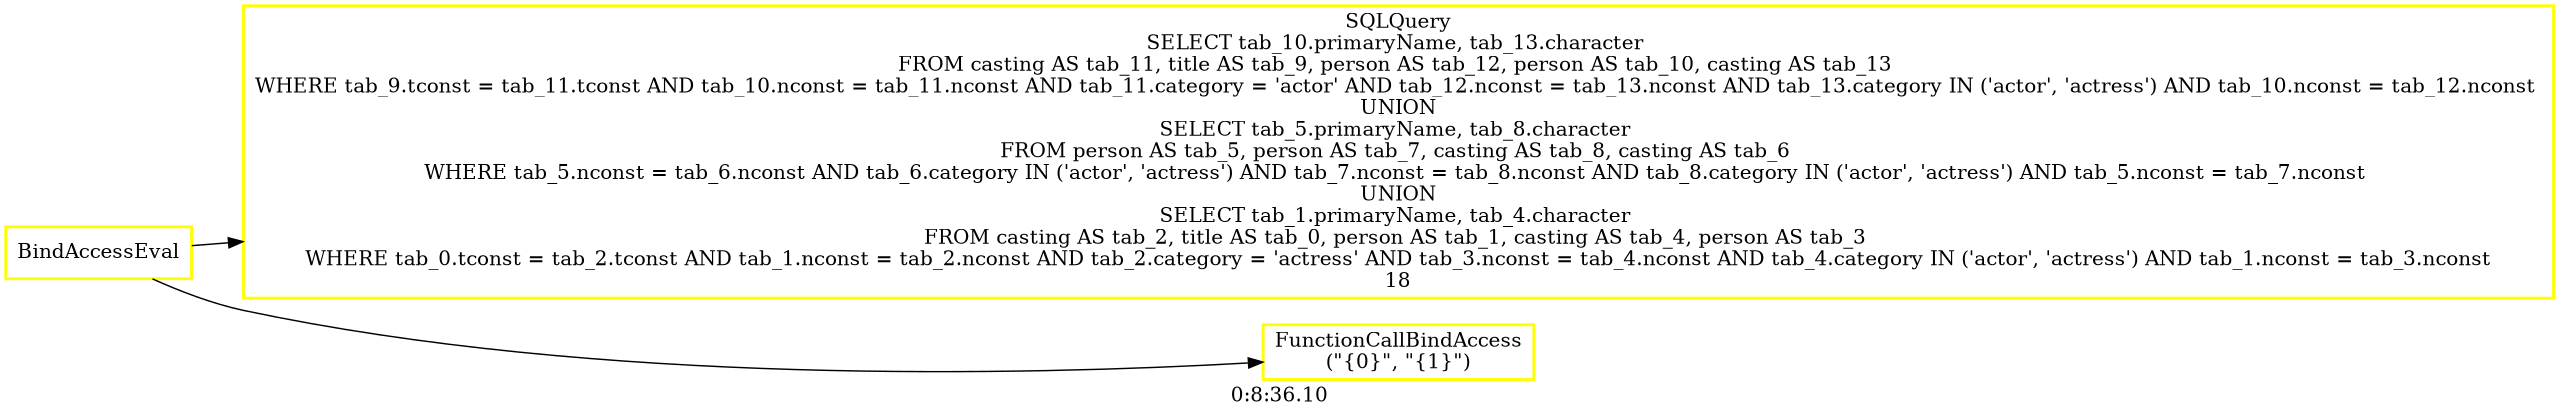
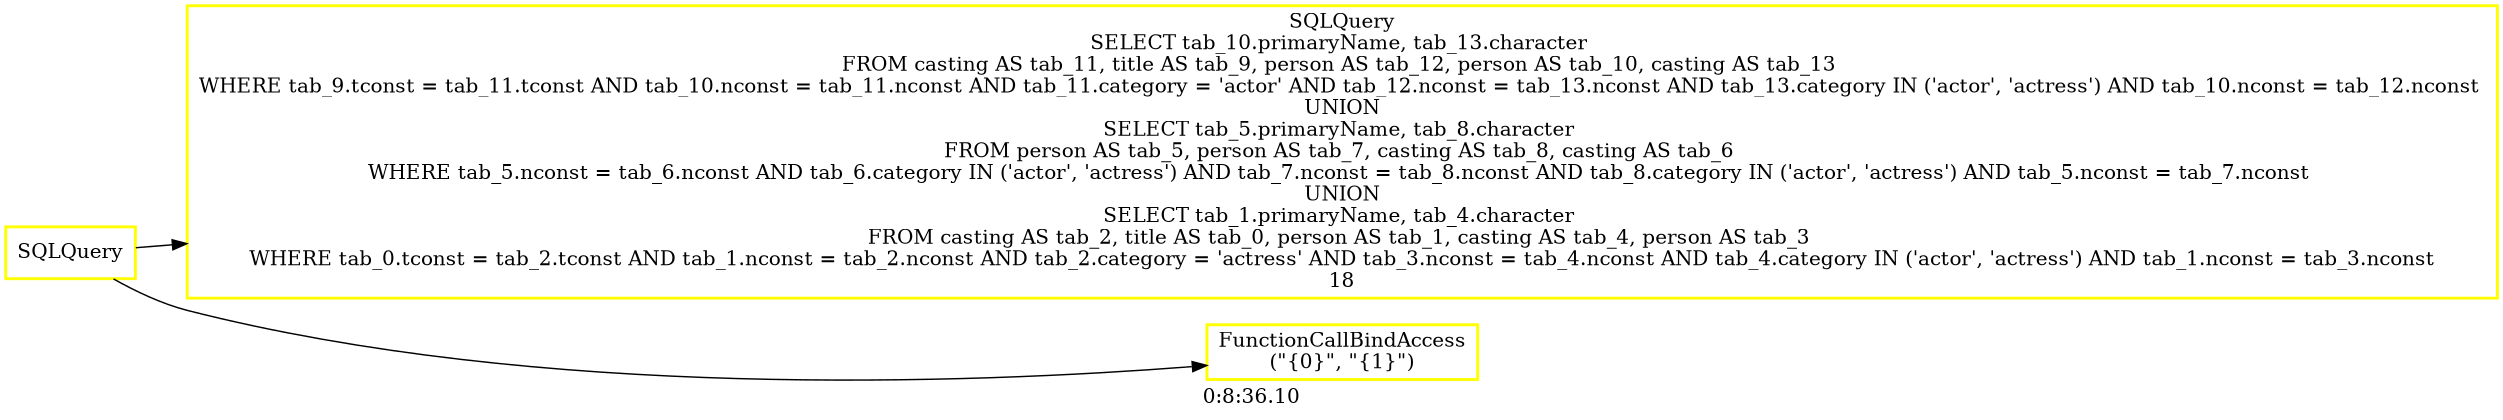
  digraph {
    label="0:8:36.10"
    rankdir=LR
    node [color=yellow fontcolor=black shape=rectangle style=bold]
    edge [color=black]
-   n1 [label=BindAccessEval]
+   n1 [label=SQLQuery]
    n2 [label="SQLQuery\nSELECT tab_10.primaryName, tab_13.character \nFROM casting AS tab_11, title AS tab_9, person AS tab_12, person AS tab_10, casting AS tab_13 \nWHERE tab_9.tconst = tab_11.tconst AND tab_10.nconst = tab_11.nconst AND tab_11.category = 'actor' AND tab_12.nconst = tab_13.nconst AND tab_13.category IN ('actor', 'actress') AND tab_10.nconst = tab_12.nconst \nUNION\nSELECT tab_5.primaryName, tab_8.character \nFROM person AS tab_5, person AS tab_7, casting AS tab_8, casting AS tab_6 \nWHERE tab_5.nconst = tab_6.nconst AND tab_6.category IN ('actor', 'actress') AND tab_7.nconst = tab_8.nconst AND tab_8.category IN ('actor', 'actress') AND tab_5.nconst = tab_7.nconst \nUNION\nSELECT tab_1.primaryName, tab_4.character \nFROM casting AS tab_2, title AS tab_0, person AS tab_1, casting AS tab_4, person AS tab_3 \nWHERE tab_0.tconst = tab_2.tconst AND tab_1.nconst = tab_2.nconst AND tab_2.category = 'actress' AND tab_3.nconst = tab_4.nconst AND tab_4.category IN ('actor', 'actress') AND tab_1.nconst = tab_3.nconst\n18"]
    n3 [label="FunctionCallBindAccess\n(\"{0}\", \"{1}\")"]
    n1 -> n2
    n1 -> n3
  }
